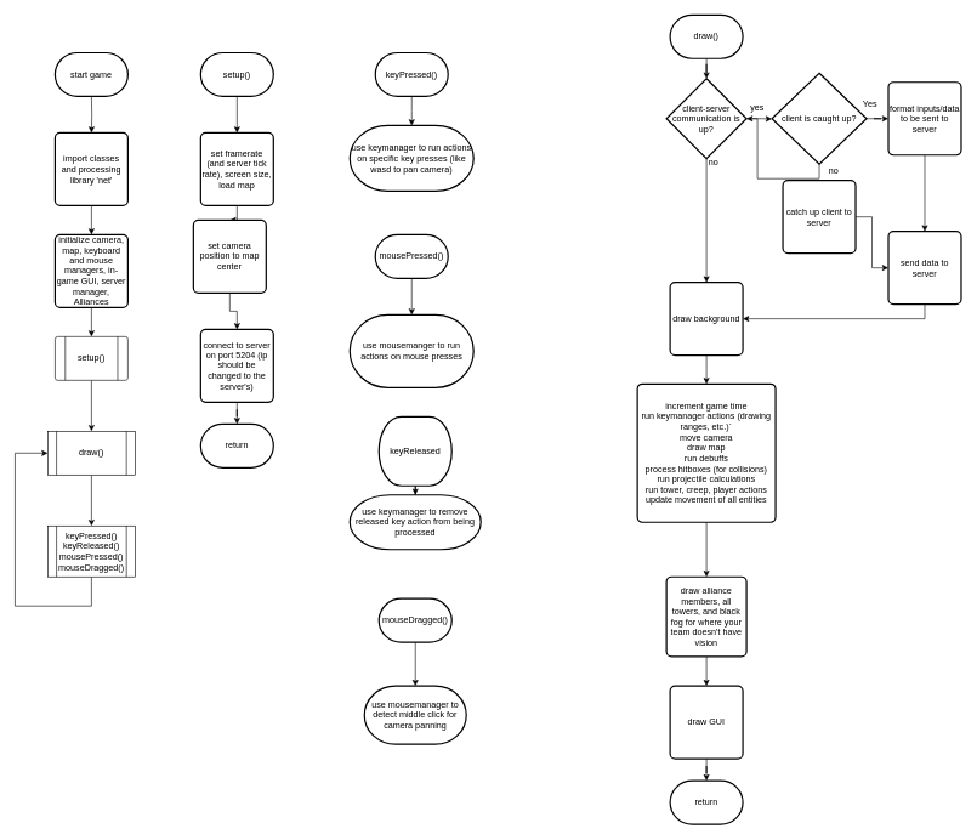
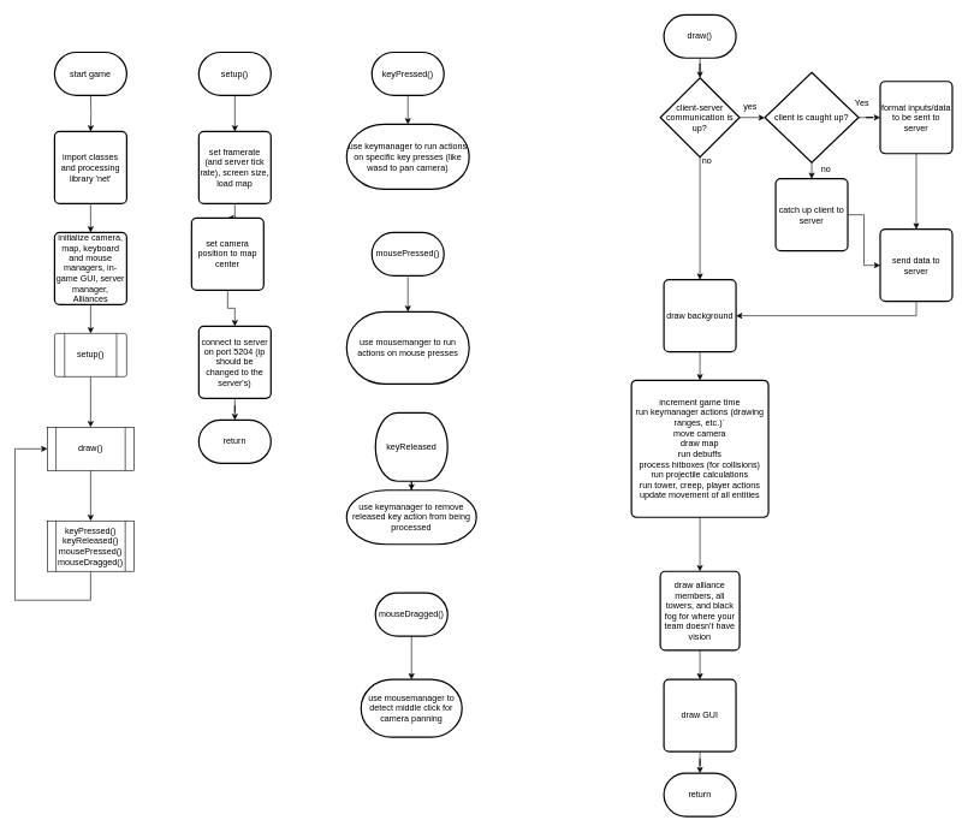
  <mxCell id="0" />
  <mxCell id="1" parent="0" />
  <mxCell id="2" style="edgeStyle=orthogonalEdgeStyle;rounded=0;orthogonalLoop=1;jettySize=auto;html=1;" parent="1" target="4" edge="1"><mxGeometry relative="1" as="geometry"><mxPoint x="125" y="132" as="sourcePoint" /></mxGeometry></mxCell>
  <mxCell id="3" style="edgeStyle=orthogonalEdgeStyle;rounded=0;orthogonalLoop=1;jettySize=auto;html=1;" parent="1" source="4" target="6" edge="1"><mxGeometry relative="1" as="geometry" /></mxCell>
  <mxCell id="4" value="import classes and processing library 'net'" style="rounded=1;whiteSpace=wrap;html=1;absoluteArcSize=1;arcSize=14;strokeWidth=2;" parent="1" vertex="1"><mxGeometry x="75" y="182" width="100" height="100" as="geometry" /></mxCell>
  <mxCell id="5" style="edgeStyle=orthogonalEdgeStyle;rounded=0;orthogonalLoop=1;jettySize=auto;html=1;entryX=0.5;entryY=0;entryDx=0;entryDy=0;" parent="1" source="6" target="28" edge="1"><mxGeometry relative="1" as="geometry"><mxPoint x="125.333" y="452" as="targetPoint" /></mxGeometry></mxCell>
  <mxCell id="6" value="&lt;div&gt;initialize camera, map, keyboard and mouse managers, in-game GUI, server manager, Alliances&lt;/div&gt;" style="rounded=1;whiteSpace=wrap;html=1;absoluteArcSize=1;arcSize=14;strokeWidth=2;" parent="1" vertex="1"><mxGeometry x="75" y="322" width="100" height="100" as="geometry" /></mxCell>
  <mxCell id="7" style="edgeStyle=orthogonalEdgeStyle;rounded=0;orthogonalLoop=1;jettySize=auto;html=1;exitX=0.5;exitY=1;exitDx=0;exitDy=0;" parent="1" source="28" target="30" edge="1"><mxGeometry relative="1" as="geometry"><mxPoint x="125.333" y="552" as="sourcePoint" /><mxPoint x="125.333" y="577.333" as="targetPoint" /><Array as="points" /></mxGeometry></mxCell>
  <mxCell id="8" style="edgeStyle=orthogonalEdgeStyle;rounded=0;orthogonalLoop=1;jettySize=auto;html=1;" parent="1" source="9" target="14" edge="1"><mxGeometry relative="1" as="geometry" /></mxCell>
  <mxCell id="9" value="set framerate (and server tick rate), screen size, load map" style="rounded=1;whiteSpace=wrap;html=1;absoluteArcSize=1;arcSize=14;strokeWidth=2;" parent="1" vertex="1"><mxGeometry x="275" y="182" width="100" height="100" as="geometry" /></mxCell>
  <mxCell id="10" value="&lt;div&gt;start game&lt;/div&gt;" style="strokeWidth=2;html=1;shape=mxgraph.flowchart.terminator;whiteSpace=wrap;" parent="1" vertex="1"><mxGeometry x="75" y="72" width="100" height="60" as="geometry" /></mxCell>
  <mxCell id="11" style="edgeStyle=orthogonalEdgeStyle;rounded=0;orthogonalLoop=1;jettySize=auto;html=1;" parent="1" source="12" target="9" edge="1"><mxGeometry relative="1" as="geometry" /></mxCell>
  <mxCell id="12" value="setup()" style="strokeWidth=2;html=1;shape=mxgraph.flowchart.terminator;whiteSpace=wrap;" parent="1" vertex="1"><mxGeometry x="275" y="72" width="100" height="60" as="geometry" /></mxCell>
  <mxCell id="13" style="edgeStyle=orthogonalEdgeStyle;rounded=0;orthogonalLoop=1;jettySize=auto;html=1;" parent="1" source="14" target="16" edge="1"><mxGeometry relative="1" as="geometry" /></mxCell>
  <mxCell id="14" value="set camera position to map center" style="rounded=1;whiteSpace=wrap;html=1;absoluteArcSize=1;arcSize=14;strokeWidth=2;" parent="1" vertex="1"><mxGeometry x="265" y="302" width="100" height="100" as="geometry" /></mxCell>
  <mxCell id="15" style="edgeStyle=orthogonalEdgeStyle;rounded=0;orthogonalLoop=1;jettySize=auto;html=1;" parent="1" source="16" target="45" edge="1"><mxGeometry relative="1" as="geometry" /></mxCell>
  <mxCell id="16" value="connect to server on port 5204 (ip should be changed to the server's)" style="rounded=1;whiteSpace=wrap;html=1;absoluteArcSize=1;arcSize=14;strokeWidth=2;" parent="1" vertex="1"><mxGeometry x="275" y="452" width="100" height="100" as="geometry" /></mxCell>
  <mxCell id="17" style="edgeStyle=orthogonalEdgeStyle;rounded=0;orthogonalLoop=1;jettySize=auto;html=1;entryX=0.5;entryY=0;entryDx=0;entryDy=0;entryPerimeter=0;" parent="1" source="18" target="21" edge="1"><mxGeometry relative="1" as="geometry" /></mxCell>
  <mxCell id="18" value="draw()" style="strokeWidth=2;html=1;shape=mxgraph.flowchart.terminator;whiteSpace=wrap;" parent="1" vertex="1"><mxGeometry x="920" y="20" width="100" height="60" as="geometry" /></mxCell>
  <mxCell id="19" style="edgeStyle=orthogonalEdgeStyle;rounded=0;orthogonalLoop=1;jettySize=auto;html=1;" parent="1" source="21" edge="1"><mxGeometry relative="1" as="geometry"><mxPoint x="1060" y="162.833" as="targetPoint" /></mxGeometry></mxCell>
  <mxCell id="20" style="edgeStyle=orthogonalEdgeStyle;rounded=0;orthogonalLoop=1;jettySize=auto;html=1;" parent="1" source="21" target="33" edge="1"><mxGeometry relative="1" as="geometry" /></mxCell>
  <mxCell id="21" value="client-server communication is up?" style="strokeWidth=2;html=1;shape=mxgraph.flowchart.decision;whiteSpace=wrap;" parent="1" vertex="1"><mxGeometry x="915" y="107.5" width="110" height="110" as="geometry" /></mxCell>
  <mxCell id="22" value="&lt;div&gt;no&lt;/div&gt;" style="text;html=1;strokeColor=none;fillColor=none;align=center;verticalAlign=middle;whiteSpace=wrap;rounded=0;" parent="1" vertex="1"><mxGeometry x="960" y="212.5" width="40" height="20" as="geometry" /></mxCell>
  <mxCell id="23" value="&lt;div&gt;yes&lt;/div&gt;" style="text;html=1;strokeColor=none;fillColor=none;align=center;verticalAlign=middle;whiteSpace=wrap;rounded=0;" parent="1" vertex="1"><mxGeometry x="1020" y="137.5" width="40" height="20" as="geometry" /></mxCell>
  <mxCell id="24" style="edgeStyle=orthogonalEdgeStyle;rounded=0;orthogonalLoop=1;jettySize=auto;html=1;" parent="1" source="25" target="44" edge="1"><mxGeometry relative="1" as="geometry" /></mxCell>
  <mxCell id="25" value="&lt;div&gt;increment game time&lt;/div&gt;&lt;div&gt;&lt;div&gt;run keymanager actions (drawing ranges, etc.)`&lt;/div&gt;&lt;div&gt;move camera&lt;br&gt;&lt;/div&gt;draw map&lt;/div&gt;&lt;div&gt;run debuffs&lt;/div&gt;&lt;div&gt;process hitboxes (for collisions)&lt;br&gt;&lt;/div&gt;&lt;div&gt;run projectile calculations&lt;/div&gt;&lt;div&gt;run tower, creep, player actions&lt;/div&gt;&lt;div&gt;update movement of all entities&lt;br&gt;&lt;/div&gt;" style="rounded=1;whiteSpace=wrap;html=1;absoluteArcSize=1;arcSize=14;strokeWidth=2;" parent="1" vertex="1"><mxGeometry x="875" y="527" width="190" height="190" as="geometry" /></mxCell>
  <mxCell id="26" style="edgeStyle=orthogonalEdgeStyle;rounded=0;orthogonalLoop=1;jettySize=auto;html=1;exitX=0.5;exitY=1;exitDx=0;exitDy=0;entryX=0.5;entryY=0;entryDx=0;entryDy=0;" parent="1" source="30" target="31" edge="1"><mxGeometry relative="1" as="geometry"><mxPoint x="125" y="712" as="targetPoint" /><mxPoint x="125.333" y="677" as="sourcePoint" /></mxGeometry></mxCell>
  <mxCell id="27" style="edgeStyle=orthogonalEdgeStyle;rounded=0;orthogonalLoop=1;jettySize=auto;html=1;entryX=0;entryY=0.5;entryDx=0;entryDy=0;exitX=0.5;exitY=1;exitDx=0;exitDy=0;" parent="1" source="31" target="30" edge="1"><mxGeometry relative="1" as="geometry"><mxPoint x="125.333" y="812" as="sourcePoint" /><mxPoint x="75.333" y="627.333" as="targetPoint" /><Array as="points"><mxPoint x="125" y="832" /><mxPoint x="20" y="832" /><mxPoint x="20" y="622" /></Array></mxGeometry></mxCell>
  <mxCell id="28" value="" style="verticalLabelPosition=bottom;verticalAlign=top;html=1;shape=process;whiteSpace=wrap;rounded=1;size=0.14;arcSize=6;" parent="1" vertex="1"><mxGeometry x="75" y="462" width="100" height="60" as="geometry" /></mxCell>
  <mxCell id="29" value="setup()" style="text;html=1;strokeColor=none;fillColor=none;align=center;verticalAlign=middle;whiteSpace=wrap;rounded=0;" parent="1" vertex="1"><mxGeometry x="105" y="482" width="40" height="20" as="geometry" /></mxCell>
  <mxCell id="30" value="&lt;div&gt;draw()&lt;/div&gt;" style="shape=process;whiteSpace=wrap;html=1;backgroundOutline=1;" parent="1" vertex="1"><mxGeometry x="65" y="592" width="120" height="60" as="geometry" /></mxCell>
  <mxCell id="31" value="&lt;div&gt;keyPressed()&lt;/div&gt;&lt;div&gt;keyReleased()&lt;/div&gt;&lt;div&gt;mousePressed()&lt;/div&gt;&lt;div&gt;mouseDragged()&lt;br&gt;&lt;/div&gt;" style="shape=process;whiteSpace=wrap;html=1;backgroundOutline=1;" parent="1" vertex="1"><mxGeometry x="65" y="722" width="120" height="70" as="geometry" /></mxCell>
  <mxCell id="32" style="edgeStyle=orthogonalEdgeStyle;rounded=0;orthogonalLoop=1;jettySize=auto;html=1;" parent="1" source="33" target="25" edge="1"><mxGeometry relative="1" as="geometry" /></mxCell>
  <mxCell id="33" value="&lt;div&gt;draw background&lt;/div&gt;" style="rounded=1;whiteSpace=wrap;html=1;absoluteArcSize=1;arcSize=14;strokeWidth=2;" parent="1" vertex="1"><mxGeometry x="920" y="387.5" width="100" height="100" as="geometry" /></mxCell>
  <mxCell id="34" style="edgeStyle=orthogonalEdgeStyle;rounded=0;orthogonalLoop=1;jettySize=auto;html=1;" parent="1" source="36" target="38" edge="1"><mxGeometry relative="1" as="geometry" /></mxCell>
- <mxCell id="35" style="edgeStyle=orthogonalEdgeStyle;rounded=0;orthogonalLoop=1;jettySize=auto;html=1;exitX=0.5;exitY=1;exitDx=0;exitDy=0;exitPerimeter=0;" parent="1" source="36" target="21" edge="1"><mxGeometry relative="1" as="geometry" /></mxCell>
+ <mxCell id="35" style="edgeStyle=orthogonalEdgeStyle;rounded=0;orthogonalLoop=1;jettySize=auto;html=1;exitX=0.5;exitY=1;exitDx=0;exitDy=0;exitPerimeter=0;entryX=0.5;entryY=0;entryDx=0;entryDy=0;" parent="1" source="36" target="40" edge="1"><mxGeometry relative="1" as="geometry" /></mxCell>
  <mxCell id="36" value="client is caught up?" style="strokeWidth=2;html=1;shape=mxgraph.flowchart.decision;whiteSpace=wrap;" parent="1" vertex="1"><mxGeometry x="1060" y="100" width="130" height="125" as="geometry" /></mxCell>
  <mxCell id="37" style="edgeStyle=orthogonalEdgeStyle;rounded=0;orthogonalLoop=1;jettySize=auto;html=1;entryX=0.5;entryY=0;entryDx=0;entryDy=0;" parent="1" source="38" target="42" edge="1"><mxGeometry relative="1" as="geometry" /></mxCell>
  <mxCell id="38" value="&lt;div&gt;format inputs/data to be sent to server&lt;/div&gt;" style="rounded=1;whiteSpace=wrap;html=1;absoluteArcSize=1;arcSize=14;strokeWidth=2;" parent="1" vertex="1"><mxGeometry x="1220" y="112.5" width="100" height="100" as="geometry" /></mxCell>
  <mxCell id="39" style="edgeStyle=orthogonalEdgeStyle;rounded=0;orthogonalLoop=1;jettySize=auto;html=1;" parent="1" source="40" target="42" edge="1"><mxGeometry relative="1" as="geometry" /></mxCell>
  <mxCell id="40" value="catch up client to server" style="rounded=1;whiteSpace=wrap;html=1;absoluteArcSize=1;arcSize=14;strokeWidth=2;" parent="1" vertex="1"><mxGeometry x="1075" y="247.5" width="100" height="100" as="geometry" /></mxCell>
  <mxCell id="41" style="edgeStyle=orthogonalEdgeStyle;rounded=0;orthogonalLoop=1;jettySize=auto;html=1;entryX=1;entryY=0.5;entryDx=0;entryDy=0;" parent="1" source="42" target="33" edge="1"><mxGeometry relative="1" as="geometry"><Array as="points"><mxPoint x="1270" y="437.5" /></Array></mxGeometry></mxCell>
  <mxCell id="42" value="send data to server" style="rounded=1;whiteSpace=wrap;html=1;absoluteArcSize=1;arcSize=14;strokeWidth=2;" parent="1" vertex="1"><mxGeometry x="1220" y="317.5" width="100" height="100" as="geometry" /></mxCell>
  <mxCell id="43" style="edgeStyle=orthogonalEdgeStyle;rounded=0;orthogonalLoop=1;jettySize=auto;html=1;entryX=0.5;entryY=0;entryDx=0;entryDy=0;" parent="1" source="44" target="60" edge="1"><mxGeometry relative="1" as="geometry" /></mxCell>
  <mxCell id="44" value="draw alliance members, all towers, and black fog for where your team doesn't have vision" style="rounded=1;whiteSpace=wrap;html=1;absoluteArcSize=1;arcSize=14;strokeWidth=2;" parent="1" vertex="1"><mxGeometry x="915" y="792" width="110" height="109.5" as="geometry" /></mxCell>
  <mxCell id="45" value="&lt;div&gt;return&lt;/div&gt;" style="strokeWidth=2;html=1;shape=mxgraph.flowchart.terminator;whiteSpace=wrap;" parent="1" vertex="1"><mxGeometry x="275" y="582" width="100" height="60" as="geometry" /></mxCell>
  <mxCell id="46" style="edgeStyle=orthogonalEdgeStyle;rounded=0;orthogonalLoop=1;jettySize=auto;html=1;" parent="1" source="47" edge="1"><mxGeometry relative="1" as="geometry"><mxPoint x="565" y="172" as="targetPoint" /></mxGeometry></mxCell>
  <mxCell id="47" value="&lt;div&gt;keyPressed()&lt;/div&gt;" style="strokeWidth=2;html=1;shape=mxgraph.flowchart.terminator;whiteSpace=wrap;" parent="1" vertex="1"><mxGeometry x="515" y="72" width="100" height="60" as="geometry" /></mxCell>
  <mxCell id="48" value="use keymanager to run actions on specific key presses (like wasd to pan camera)" style="strokeWidth=2;html=1;shape=mxgraph.flowchart.terminator;whiteSpace=wrap;" parent="1" vertex="1"><mxGeometry x="480" y="172" width="170" height="90" as="geometry" /></mxCell>
  <mxCell id="49" style="edgeStyle=orthogonalEdgeStyle;rounded=0;orthogonalLoop=1;jettySize=auto;html=1;entryX=0.5;entryY=0;entryDx=0;entryDy=0;entryPerimeter=0;" parent="1" source="50" target="51" edge="1"><mxGeometry relative="1" as="geometry" /></mxCell>
  <mxCell id="50" value="&lt;div&gt;mousePressed()&lt;/div&gt;" style="strokeWidth=2;html=1;shape=mxgraph.flowchart.terminator;whiteSpace=wrap;" parent="1" vertex="1"><mxGeometry x="515" y="322" width="100" height="60" as="geometry" /></mxCell>
  <mxCell id="51" value="&lt;div&gt;use mousemanger to run actions on mouse presses&lt;/div&gt;" style="strokeWidth=2;html=1;shape=mxgraph.flowchart.terminator;whiteSpace=wrap;" parent="1" vertex="1"><mxGeometry x="480" y="432" width="170" height="100" as="geometry" /></mxCell>
  <mxCell id="52" style="edgeStyle=orthogonalEdgeStyle;rounded=0;orthogonalLoop=1;jettySize=auto;html=1;entryX=0.5;entryY=0;entryDx=0;entryDy=0;entryPerimeter=0;" parent="1" source="53" target="54" edge="1"><mxGeometry relative="1" as="geometry" /></mxCell>
  <mxCell id="53" value="keyReleased" style="strokeWidth=2;html=1;shape=mxgraph.flowchart.terminator;whiteSpace=wrap;" parent="1" vertex="1"><mxGeometry x="520" y="572" width="100" height="95" as="geometry" /></mxCell>
  <mxCell id="54" value="use keymanager to remove released key action from being processed" style="strokeWidth=2;html=1;shape=mxgraph.flowchart.terminator;whiteSpace=wrap;" parent="1" vertex="1"><mxGeometry x="480" y="679.5" width="180" height="75" as="geometry" /></mxCell>
  <mxCell id="55" style="edgeStyle=orthogonalEdgeStyle;rounded=0;orthogonalLoop=1;jettySize=auto;html=1;entryX=0.5;entryY=0;entryDx=0;entryDy=0;entryPerimeter=0;" parent="1" source="56" target="57" edge="1"><mxGeometry relative="1" as="geometry" /></mxCell>
  <mxCell id="56" value="mouseDragged()" style="strokeWidth=2;html=1;shape=mxgraph.flowchart.terminator;whiteSpace=wrap;" parent="1" vertex="1"><mxGeometry x="520" y="822" width="100" height="60" as="geometry" /></mxCell>
  <mxCell id="57" value="use mousemanager to detect middle click for camera panning" style="strokeWidth=2;html=1;shape=mxgraph.flowchart.terminator;whiteSpace=wrap;" parent="1" vertex="1"><mxGeometry x="500" y="942" width="140" height="80" as="geometry" /></mxCell>
  <mxCell id="58" value="&lt;div&gt;return&lt;/div&gt;" style="strokeWidth=2;html=1;shape=mxgraph.flowchart.terminator;whiteSpace=wrap;" parent="1" vertex="1"><mxGeometry x="920" y="1072" width="100" height="60" as="geometry" /></mxCell>
  <mxCell id="59" style="edgeStyle=orthogonalEdgeStyle;rounded=0;orthogonalLoop=1;jettySize=auto;html=1;entryX=0.5;entryY=0;entryDx=0;entryDy=0;entryPerimeter=0;" parent="1" source="60" target="58" edge="1"><mxGeometry relative="1" as="geometry" /></mxCell>
  <mxCell id="60" value="&lt;div&gt;draw GUI&lt;/div&gt;" style="rounded=1;whiteSpace=wrap;html=1;absoluteArcSize=1;arcSize=14;strokeWidth=2;" parent="1" vertex="1"><mxGeometry x="920" y="942" width="100" height="100" as="geometry" /></mxCell>
  <mxCell id="61" value="no" style="text;html=1;strokeColor=none;fillColor=none;align=center;verticalAlign=middle;whiteSpace=wrap;rounded=0;" vertex="1" parent="1"><mxGeometry x="1125" y="225" width="40" height="20" as="geometry" /></mxCell>
  <mxCell id="62" value="Yes" style="text;html=1;strokeColor=none;fillColor=none;align=center;verticalAlign=middle;whiteSpace=wrap;rounded=0;" vertex="1" parent="1"><mxGeometry x="1175" y="132" width="40" height="20" as="geometry" /></mxCell>
